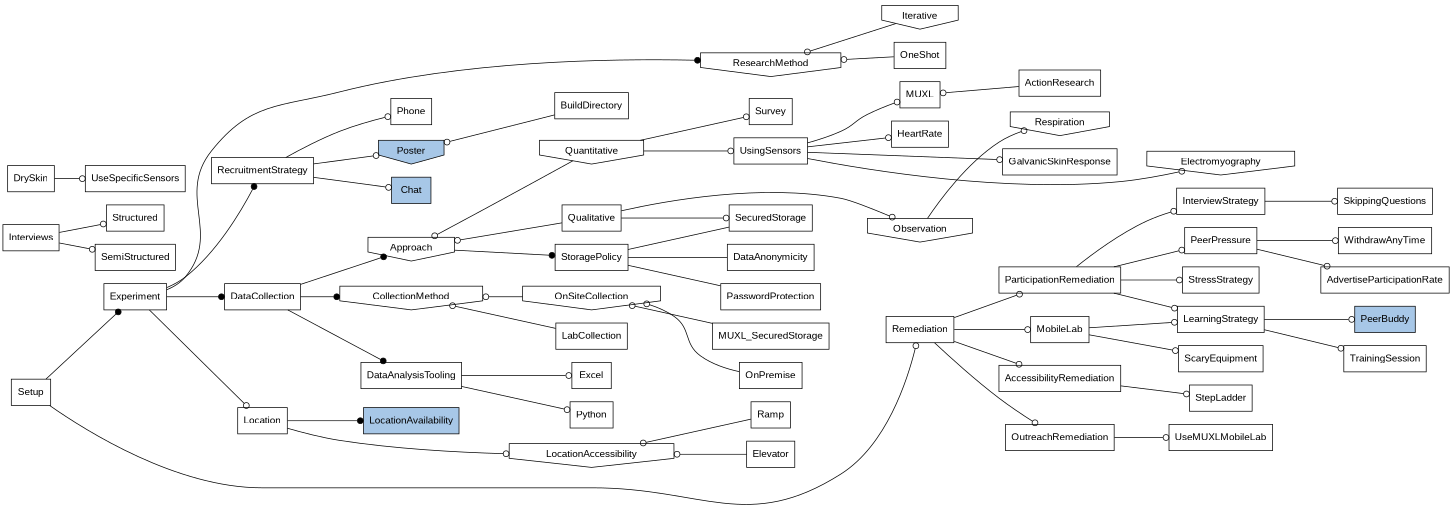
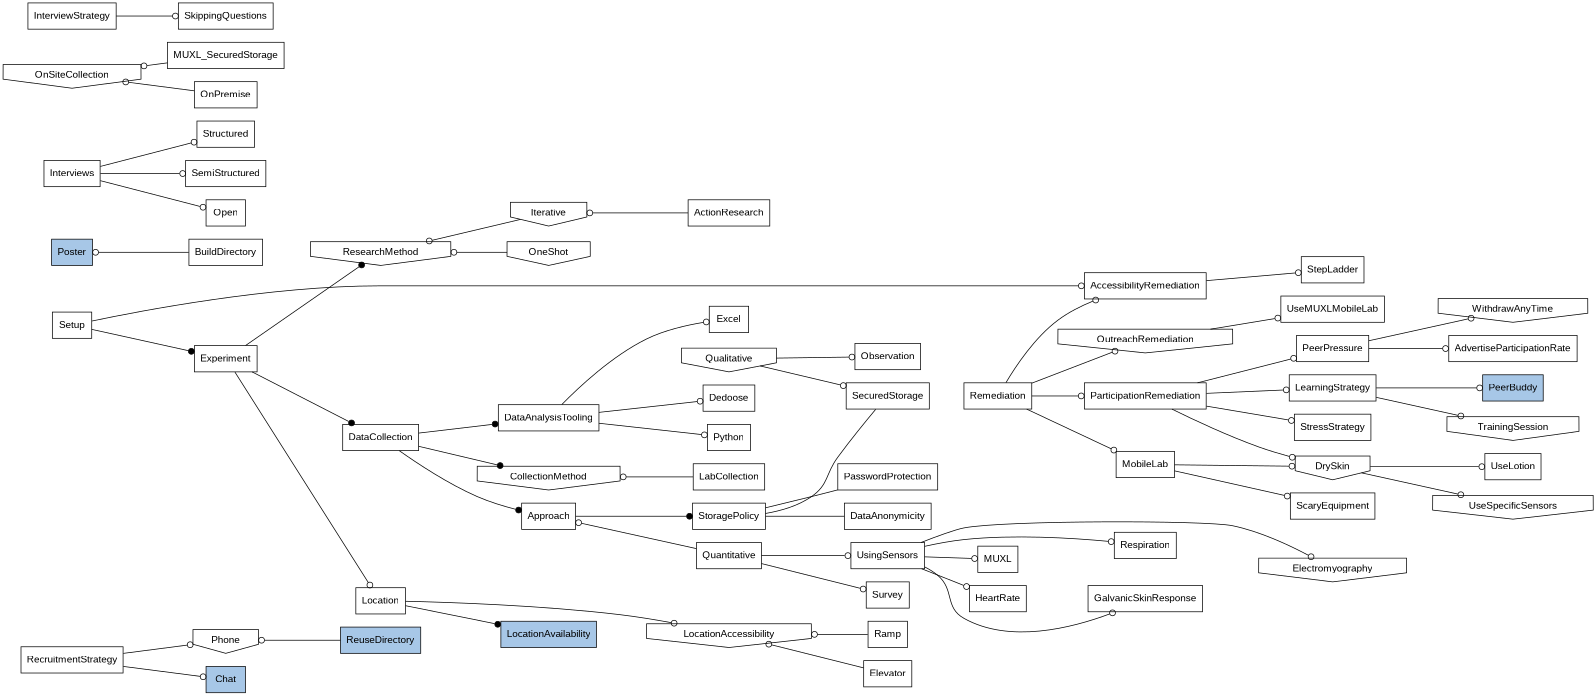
  digraph {
    bgcolor=white
    newrank=true
    rankdir=LR
    node [fillcolor=white fontcolor=black fontname="Arial Unicode MS, Arial" shape=box style=filled]
    edge [arrowhead=odot arrowtail=none color=black dir=both]
-   Phone
+   ReuseDirectory [fillcolor="#A7C7E7"]
+   Phone [shape=invhouse]
    ResearchMethod [shape=invhouse]
    BuildDirectory
    Iterative [shape=invhouse]
-   OneShot
+   OneShot [shape=invhouse]
    RecruitmentStrategy
-   Poster [fillcolor="#A7C7E7" shape=invhouse]
+   Poster [fillcolor="#A7C7E7"]
    Chat [fillcolor="#A7C7E7"]
    Experiment
    DataCollection
    Location
-   Approach [shape=invhouse]
+   Approach
    CollectionMethod [shape=invhouse]
    DataAnalysisTooling
    LocationAvailability [fillcolor="#A7C7E7"]
    LocationAccessibility [shape=invhouse]
    ActionResearch
-   Quantitative [shape=invhouse]
+   Quantitative
    Survey
    UsingSensors
    n22 [label=MUXL]
-   Respiration [shape=invhouse]
+   Respiration
    HeartRate
    GalvanicSkinResponse
    Electromyography [shape=invhouse]
-   Qualitative
+   Qualitative [shape=invhouse]
    StoragePolicy
-   Observation [shape=invhouse]
+   Observation
    SecuredStorage
    Interviews
    Structured
    SemiStructured
+   Open
    OnSiteCollection [shape=invhouse]
    LabCollection
    DataAnonymicity
    PasswordProtection
    Excel
+   Dedoose
    Python
    n42 [label=MUXL_SecuredStorage]
    OnPremise
    Remediation
    ParticipationRemediation
    n46 [label=MobileLab]
    AccessibilityRemediation
-   OutreachRemediation
+   OutreachRemediation [shape=invhouse]
    Ramp
    Elevator
    Setup
    InterviewStrategy
    SkippingQuestions
    PeerPressure
    LearningStrategy
    StressStrategy
-   WithdrawAnyTime
+   WithdrawAnyTime [shape=invhouse]
    AdvertiseParticipationRate
    PeerBuddy [fillcolor="#A7C7E7"]
-   TrainingSession
-   DrySkin
+   TrainingSession [shape=invhouse]
+   DrySkin [shape=invhouse]
    ScaryEquipment
    StepLadder
    UseMUXLMobileLab
-   UseSpecificSensors
+   UseLotion
+   UseSpecificSensors [shape=invhouse]
+   Phone -> ReuseDirectory [arrowhead=none arrowtail=odot]
    ResearchMethod -> Iterative [arrowhead=none arrowtail=odot]
    ResearchMethod -> OneShot [arrowhead=none arrowtail=odot]
    BuildDirectory -> ResearchMethod [style=invis arrowhead="" arrowtail="" dir=""]
-   n22 -> ActionResearch [arrowhead=none arrowtail=odot]
+   Iterative -> ActionResearch [arrowhead=none arrowtail=odot]
    RecruitmentStrategy -> Phone
-   RecruitmentStrategy -> Poster
    RecruitmentStrategy -> Chat
    Poster -> BuildDirectory [arrowhead=none arrowtail=odot]
    Experiment -> ResearchMethod [arrowhead=dot]
-   Experiment -> RecruitmentStrategy [arrowhead=dot]
    Experiment -> DataCollection [arrowhead=dot]
    Experiment -> Location
    DataCollection -> Approach [arrowhead=dot]
    DataCollection -> CollectionMethod [arrowhead=dot]
    DataCollection -> DataAnalysisTooling [arrowhead=dot]
    Location -> LocationAvailability [arrowhead=dot]
    Location -> LocationAccessibility
    Approach -> Quantitative [arrowhead=none arrowtail=odot]
-   Approach -> Qualitative [arrowhead=none arrowtail=odot]
    Approach -> StoragePolicy [arrowhead=dot]
    CollectionMethod -> StoragePolicy [style=invis arrowhead="" arrowtail="" dir=""]
-   CollectionMethod -> OnSiteCollection [arrowhead=none arrowtail=odot]
    CollectionMethod -> LabCollection [arrowhead=none arrowtail=odot]
    DataAnalysisTooling -> Excel
+   DataAnalysisTooling -> Dedoose
    DataAnalysisTooling -> Python
    LocationAvailability -> LocationAccessibility [style=invis arrowhead="" arrowtail="" dir=""]
    LocationAccessibility -> Ramp [arrowhead=none arrowtail=odot]
    LocationAccessibility -> Elevator [arrowhead=none arrowtail=odot]
    Quantitative -> Survey
    Quantitative -> UsingSensors
    UsingSensors -> n22
-   Observation -> Respiration
+   UsingSensors -> Respiration
    UsingSensors -> HeartRate
    UsingSensors -> GalvanicSkinResponse
    UsingSensors -> Electromyography
    n22 -> Respiration [style=invis arrowhead="" arrowtail="" dir=""]
    HeartRate -> GalvanicSkinResponse [style=invis arrowhead="" arrowtail="" dir=""]
    GalvanicSkinResponse -> Electromyography [style=invis arrowhead="" arrowtail="" dir=""]
    Qualitative -> Observation
    Qualitative -> SecuredStorage
    StoragePolicy -> SecuredStorage [arrowhead=none]
    StoragePolicy -> DataAnonymicity [arrowhead=none]
    StoragePolicy -> PasswordProtection [arrowhead=none]
    SecuredStorage -> Remediation [style=invis arrowhead="" arrowtail="" dir=""]
    SecuredStorage -> Remediation [style=invis arrowhead="" arrowtail="" dir=""]
    Interviews -> Structured
    Interviews -> SemiStructured
+   Interviews -> Open
    OnSiteCollection -> n42 [arrowhead=none arrowtail=odot]
    OnSiteCollection -> OnPremise [arrowhead=none arrowtail=odot]
    Remediation -> ParticipationRemediation
    Remediation -> n46
    Remediation -> AccessibilityRemediation
    Remediation -> OutreachRemediation
-   ParticipationRemediation -> InterviewStrategy
+   ParticipationRemediation -> DrySkin
    ParticipationRemediation -> PeerPressure
    ParticipationRemediation -> LearningStrategy
    ParticipationRemediation -> StressStrategy
-   n46 -> LearningStrategy
+   n46 -> DrySkin
    n46 -> ScaryEquipment
    AccessibilityRemediation -> StepLadder
    OutreachRemediation -> UseMUXLMobileLab
    Setup -> Experiment [arrowhead=dot]
-   Setup -> Remediation
+   Setup -> AccessibilityRemediation
    InterviewStrategy -> SkippingQuestions
    PeerPressure -> WithdrawAnyTime
    PeerPressure -> AdvertiseParticipationRate
    LearningStrategy -> PeerBuddy
    LearningStrategy -> TrainingSession
+   DrySkin -> UseLotion
    DrySkin -> UseSpecificSensors
  }
